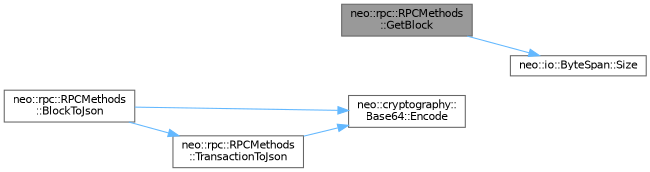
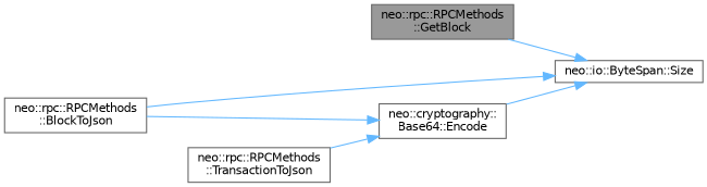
  digraph {
    rankdir=LR
    node [color=grey40 fillcolor=white fontname=Helvetica fontsize=10 shape=box style=filled]
    edge [color=steelblue1 fontname=Helvetica fontsize=10 labelfontname=Helvetica labelfontsize=10 style=solid]
    n1 [color=gray40 fillcolor=grey60 fontcolor=black height=0.2 label="neo::rpc::RPCMethods\l::GetBlock" width=0.4]
    n2 [height=0.2 label="neo::io::ByteSpan::Size" width=0.4]
    n3 [height=0.2 label="neo::rpc::RPCMethods\l::BlockToJson" width=0.4]
    n4 [height=0.2 label="neo::cryptography::\lBase64::Encode" width=0.4]
    n5 [height=0.2 label="neo::rpc::RPCMethods\l::TransactionToJson" width=0.4]
    n1 -> n2
    n3 -> n4
-   n3 -> n5
+   n3 -> n2
+   n4 -> n2
    n5 -> n4
  }
